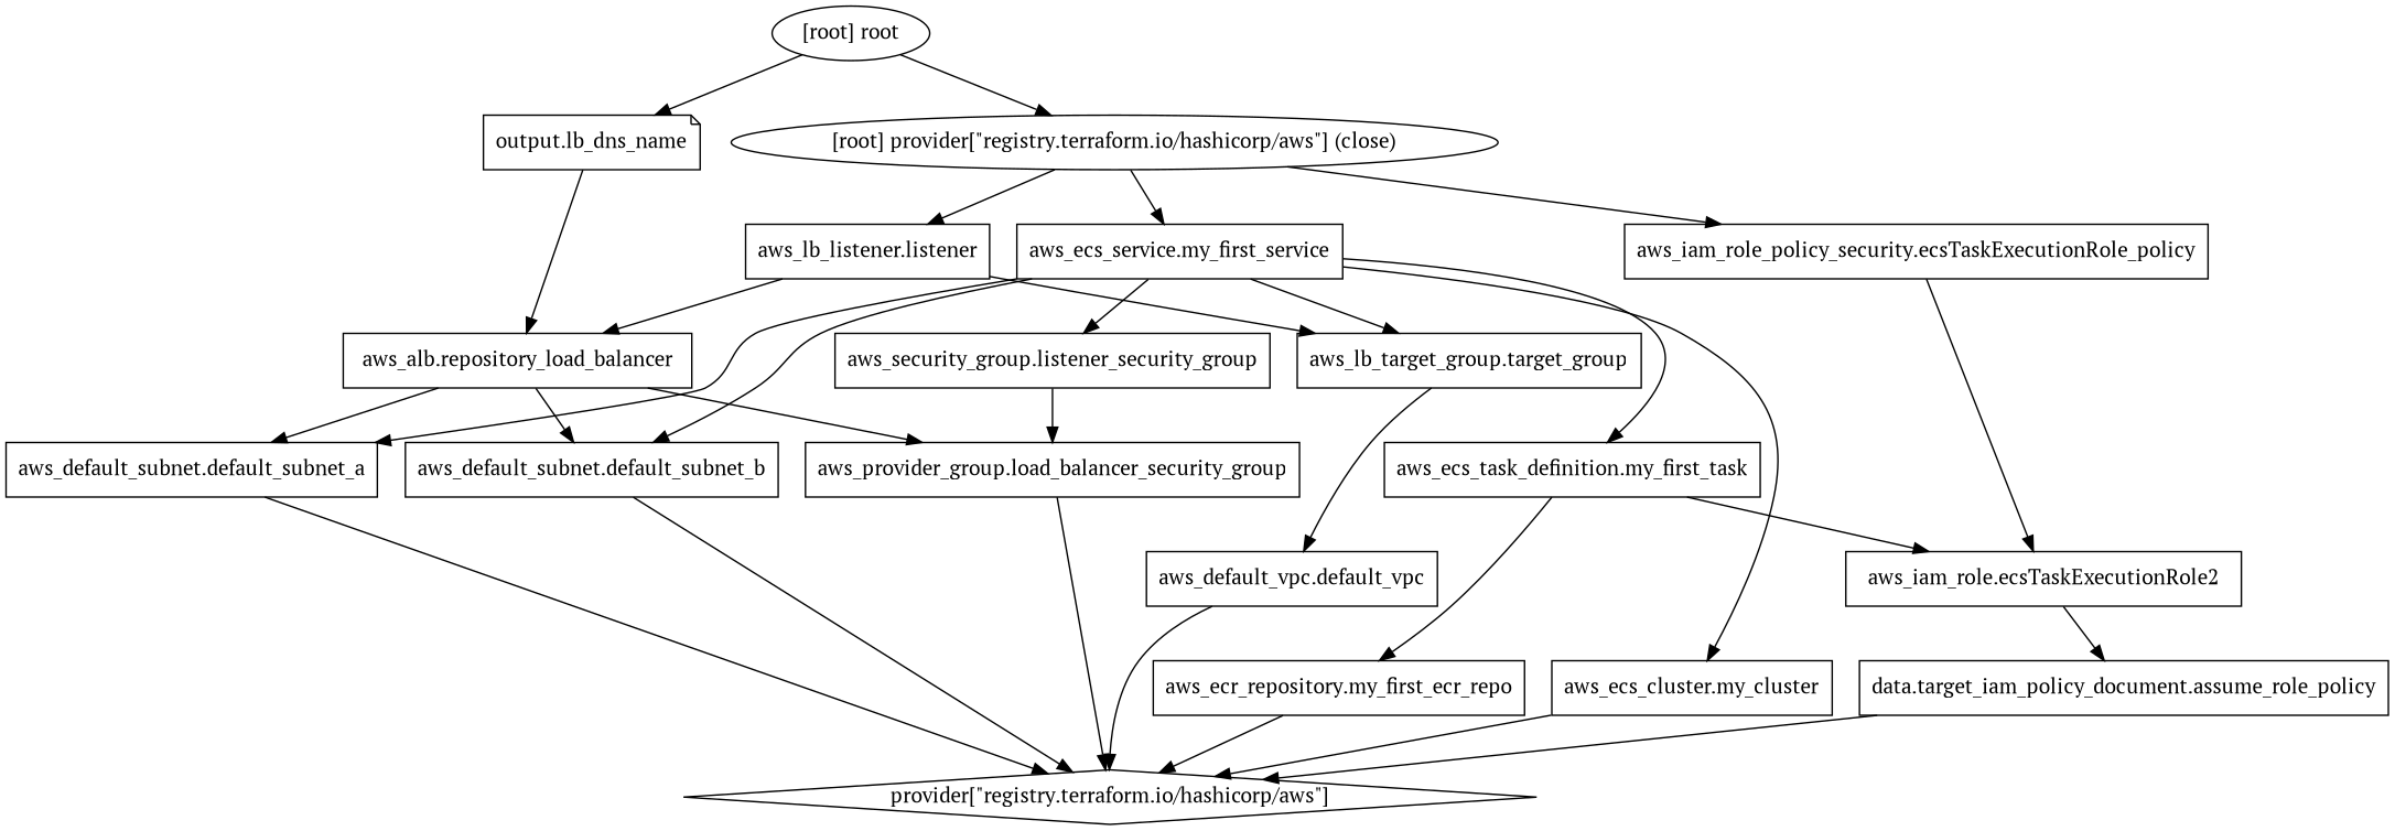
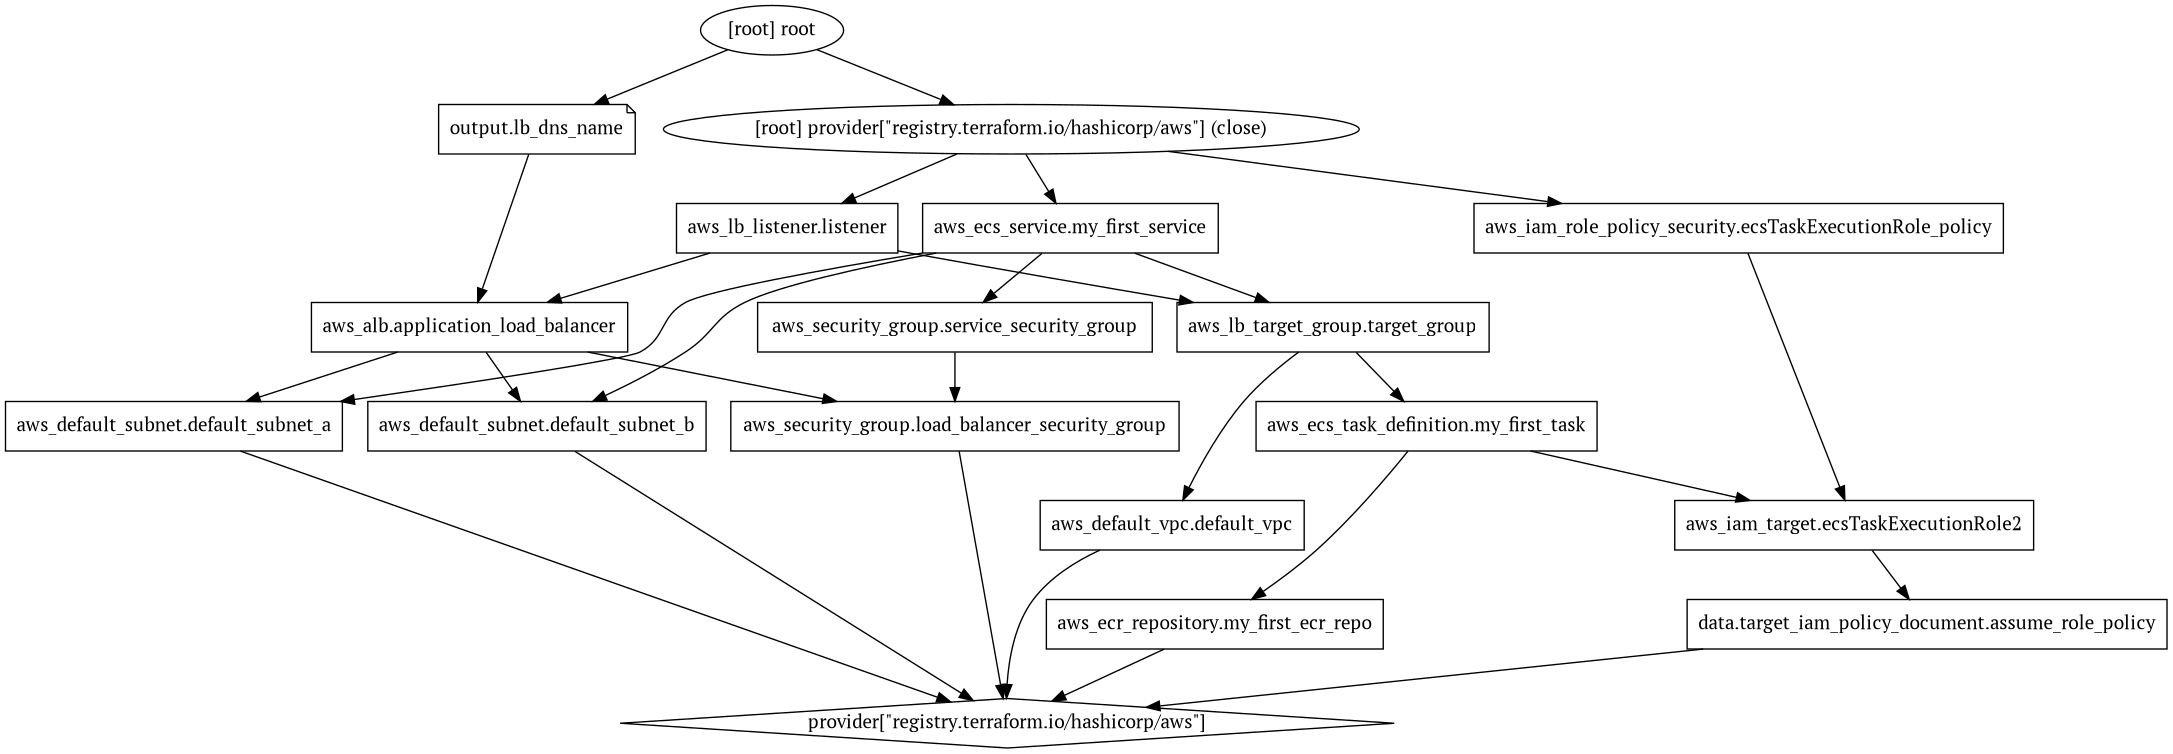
  digraph {
    compound=true
    fontname="PT Serif"
    newrank=true
    node [fontname="PT Serif" shape=box]
    edge [fontname="PT Serif"]
-   n1 [label="aws_alb.repository_load_balancer"]
+   n1 [label="aws_alb.application_load_balancer"]
    n2 [label="aws_default_subnet.default_subnet_a"]
    n3 [label="aws_default_subnet.default_subnet_b"]
-   n4 [label="aws_provider_group.load_balancer_security_group"]
+   n4 [label="aws_security_group.load_balancer_security_group"]
    n5 [label="provider[\"registry.terraform.io/hashicorp/aws\"]" shape=diamond]
    n6 [label="aws_default_vpc.default_vpc"]
    n7 [label="aws_ecr_repository.my_first_ecr_repo"]
-   n8 [label="aws_ecs_cluster.my_cluster"]
    n9 [label="aws_ecs_service.my_first_service"]
    n10 [label="aws_ecs_task_definition.my_first_task"]
    n11 [label="aws_lb_target_group.target_group"]
-   n12 [label="aws_security_group.listener_security_group"]
-   n13 [label="aws_iam_role.ecsTaskExecutionRole2"]
+   n12 [label="aws_security_group.service_security_group"]
+   n13 [label="aws_iam_target.ecsTaskExecutionRole2"]
    n14 [label="data.target_iam_policy_document.assume_role_policy"]
    n15 [label="aws_iam_role_policy_security.ecsTaskExecutionRole_policy"]
    n16 [label="aws_lb_listener.listener"]
    n17 [label="output.lb_dns_name" shape=note]
    "[root] provider[\"registry.terraform.io/hashicorp/aws\"] (close)" [shape=""]
    "[root] root" [shape=""]
    subgraph sub_1 {
      n1
      n2
      n3
      n4
      n5
      n6
      n7
-     n8
      n9
      n10
      n11
      n12
      n13
      n14
      n15
      n16
      n17
      "[root] provider[\"registry.terraform.io/hashicorp/aws\"] (close)"
      "[root] root"
    }
    n1 -> n2
    n1 -> n3
    n1 -> n4
    n2 -> n5
    n3 -> n5
    n4 -> n5
    n6 -> n5
    n7 -> n5
-   n8 -> n5
    n9 -> n2
    n9 -> n3
-   n9 -> n8
-   n9 -> n10
+   n11 -> n10
    n9 -> n11
    n9 -> n12
    n10 -> n7
    n10 -> n13
    n11 -> n6
    n12 -> n4
    n13 -> n14
    n14 -> n5
    n15 -> n13
    n16 -> n1
    n16 -> n11
    n17 -> n1
    "[root] provider[\"registry.terraform.io/hashicorp/aws\"] (close)" -> n9
    "[root] provider[\"registry.terraform.io/hashicorp/aws\"] (close)" -> n15
    "[root] provider[\"registry.terraform.io/hashicorp/aws\"] (close)" -> n16
    "[root] root" -> n17
    "[root] root" -> "[root] provider[\"registry.terraform.io/hashicorp/aws\"] (close)"
  }
